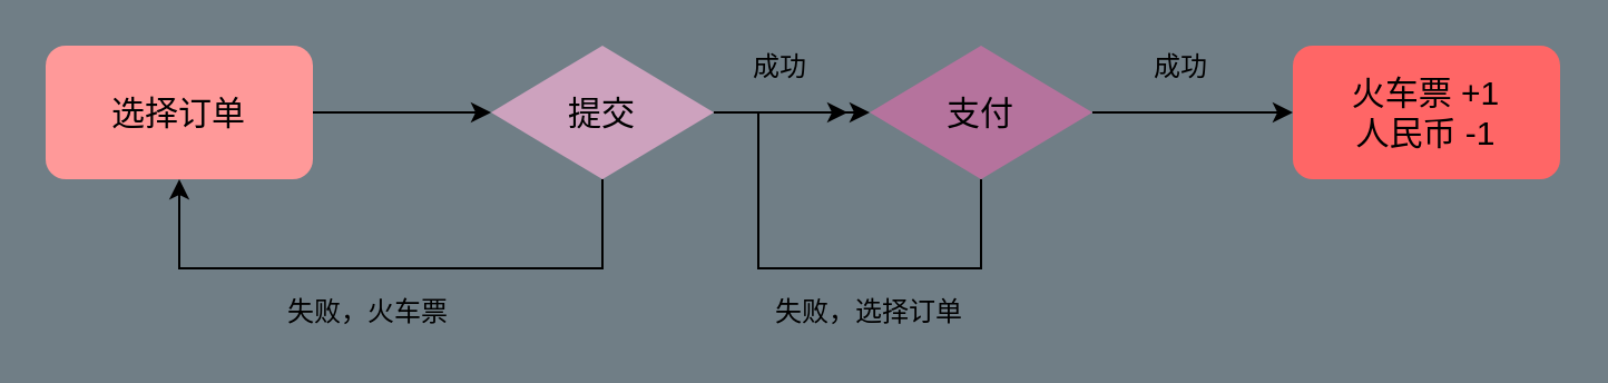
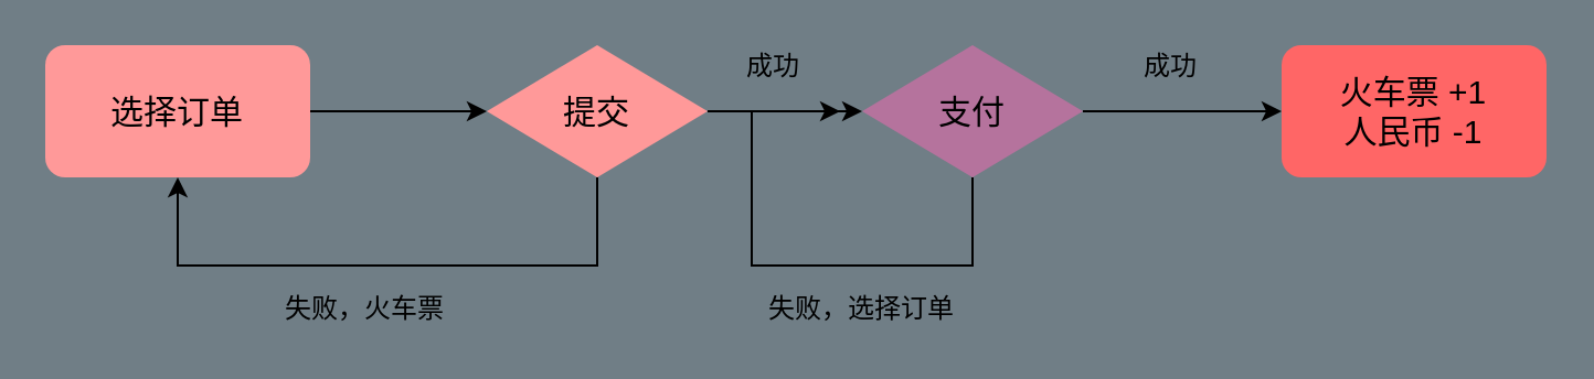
  <mxCell id="0" />
  <mxCell id="1" parent="0" />
  <mxCell id="2" value="" style="edgeStyle=orthogonalEdgeStyle;rounded=0;orthogonalLoop=1;jettySize=auto;html=1;" edge="1" parent="1" source="3" target="7"><mxGeometry relative="1" as="geometry" /></mxCell>
  <mxCell id="3" value="&lt;font style=&quot;font-size: 15px&quot;&gt;选择订单&lt;/font&gt;" style="rounded=1;whiteSpace=wrap;html=1;strokeColor=none;fillColor=#FF9999;" vertex="1" parent="1"><mxGeometry x="20" y="20" width="120" height="60" as="geometry" /></mxCell>
  <mxCell id="4" value="&lt;font style=&quot;font-size: 15px&quot;&gt;火车票 +1&lt;br&gt;人民币 -1&lt;br&gt;&lt;/font&gt;" style="rounded=1;whiteSpace=wrap;html=1;strokeColor=none;fillColor=#FF6666;" vertex="1" parent="1"><mxGeometry x="580" y="20" width="120" height="60" as="geometry" /></mxCell>
  <mxCell id="5" value="" style="edgeStyle=orthogonalEdgeStyle;rounded=0;orthogonalLoop=1;jettySize=auto;html=1;" edge="1" parent="1" source="7" target="10"><mxGeometry relative="1" as="geometry" /></mxCell>
  <mxCell id="6" style="edgeStyle=orthogonalEdgeStyle;rounded=0;orthogonalLoop=1;jettySize=auto;html=1;exitX=0.5;exitY=1;exitDx=0;exitDy=0;entryX=0.5;entryY=1;entryDx=0;entryDy=0;" edge="1" parent="1" source="7" target="3"><mxGeometry relative="1" as="geometry"><Array as="points"><mxPoint x="270" y="120" /><mxPoint x="80" y="120" /></Array></mxGeometry></mxCell>
- <mxCell id="7" value="&lt;font style=&quot;font-size: 15px&quot;&gt;提交&lt;/font&gt;" style="rhombus;whiteSpace=wrap;html=1;strokeColor=none;fillColor=#CDA2BE;" vertex="1" parent="1"><mxGeometry x="220" y="20" width="100" height="60" as="geometry" /></mxCell>
+ <mxCell id="7" value="&lt;font style=&quot;font-size: 15px&quot;&gt;提交&lt;/font&gt;" style="rhombus;whiteSpace=wrap;html=1;strokeColor=none;fillColor=#ff9999;" vertex="1" parent="1"><mxGeometry x="220" y="20" width="100" height="60" as="geometry" /></mxCell>
  <mxCell id="8" style="edgeStyle=orthogonalEdgeStyle;rounded=0;orthogonalLoop=1;jettySize=auto;html=1;entryX=0;entryY=0.5;entryDx=0;entryDy=0;" edge="1" parent="1" source="10" target="4"><mxGeometry relative="1" as="geometry" /></mxCell>
  <mxCell id="9" style="edgeStyle=orthogonalEdgeStyle;rounded=0;orthogonalLoop=1;jettySize=auto;html=1;exitX=0.5;exitY=1;exitDx=0;exitDy=0;" edge="1" parent="1" source="10"><mxGeometry relative="1" as="geometry"><mxPoint x="380" y="50" as="targetPoint" /><Array as="points"><mxPoint x="440" y="120" /><mxPoint x="340" y="120" /><mxPoint x="340" y="50" /></Array></mxGeometry></mxCell>
  <mxCell id="10" value="&lt;font style=&quot;font-size: 15px&quot;&gt;支付&lt;/font&gt;" style="rhombus;whiteSpace=wrap;html=1;strokeColor=none;fillColor=#B5739D;" vertex="1" parent="1"><mxGeometry x="390" y="20" width="100" height="60" as="geometry" /></mxCell>
  <mxCell id="11" value="成功" style="text;html=1;strokeColor=none;fillColor=none;align=center;verticalAlign=middle;whiteSpace=wrap;rounded=0;" vertex="1" parent="1"><mxGeometry x="330" y="20" width="40" height="20" as="geometry" /></mxCell>
  <mxCell id="12" value="成功" style="text;html=1;strokeColor=none;fillColor=none;align=center;verticalAlign=middle;whiteSpace=wrap;rounded=0;" vertex="1" parent="1"><mxGeometry x="510" y="20" width="40" height="20" as="geometry" /></mxCell>
  <mxCell id="13" value="失败，火车票" style="text;html=1;strokeColor=none;fillColor=none;align=center;verticalAlign=middle;whiteSpace=wrap;rounded=0;" vertex="1" parent="1"><mxGeometry x="110" y="130" width="110" height="20" as="geometry" /></mxCell>
  <mxCell id="14" value="失败，选择订单" style="text;html=1;strokeColor=none;fillColor=none;align=center;verticalAlign=middle;whiteSpace=wrap;rounded=0;" vertex="1" parent="1"><mxGeometry x="335" y="130" width="110" height="20" as="geometry" /></mxCell>
